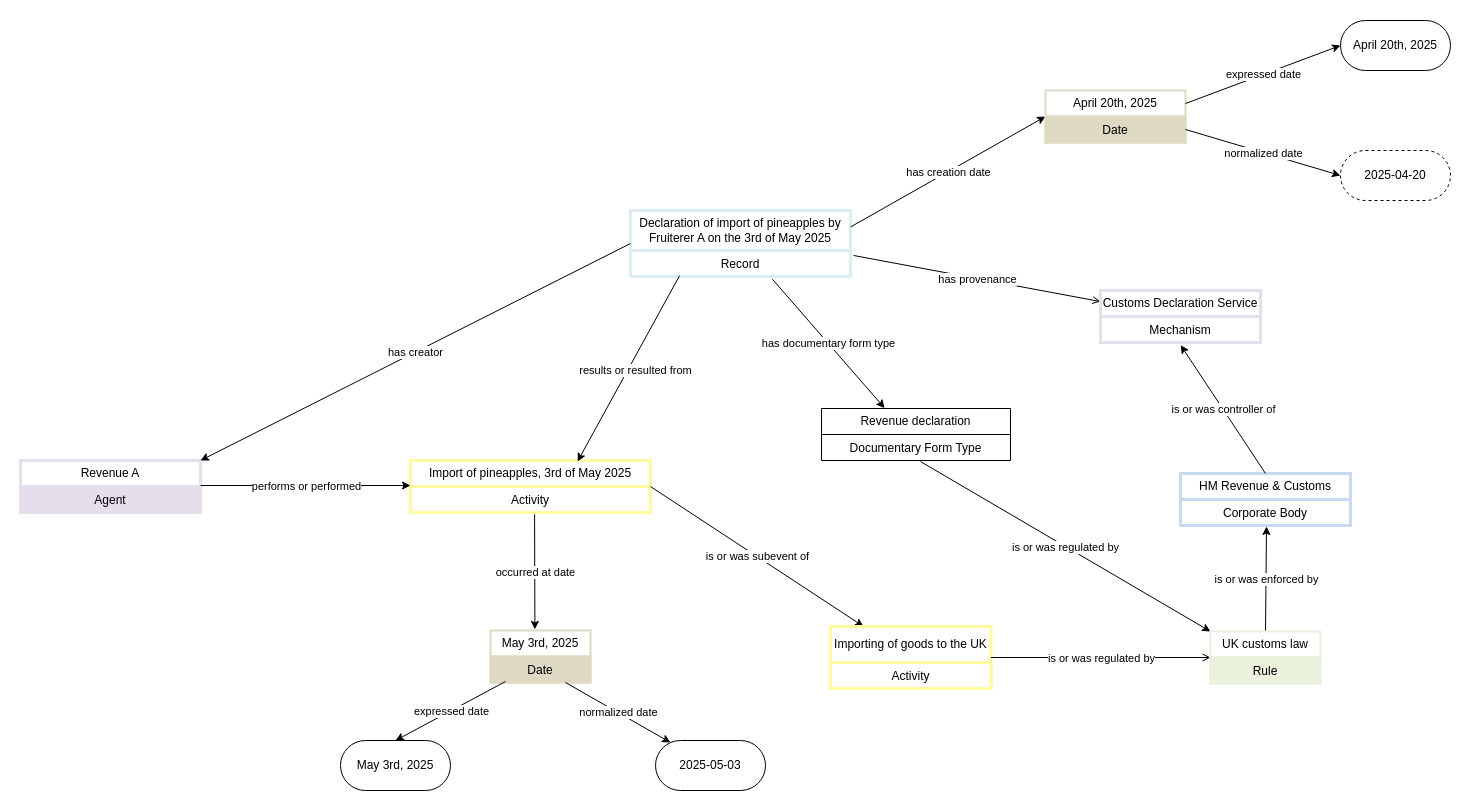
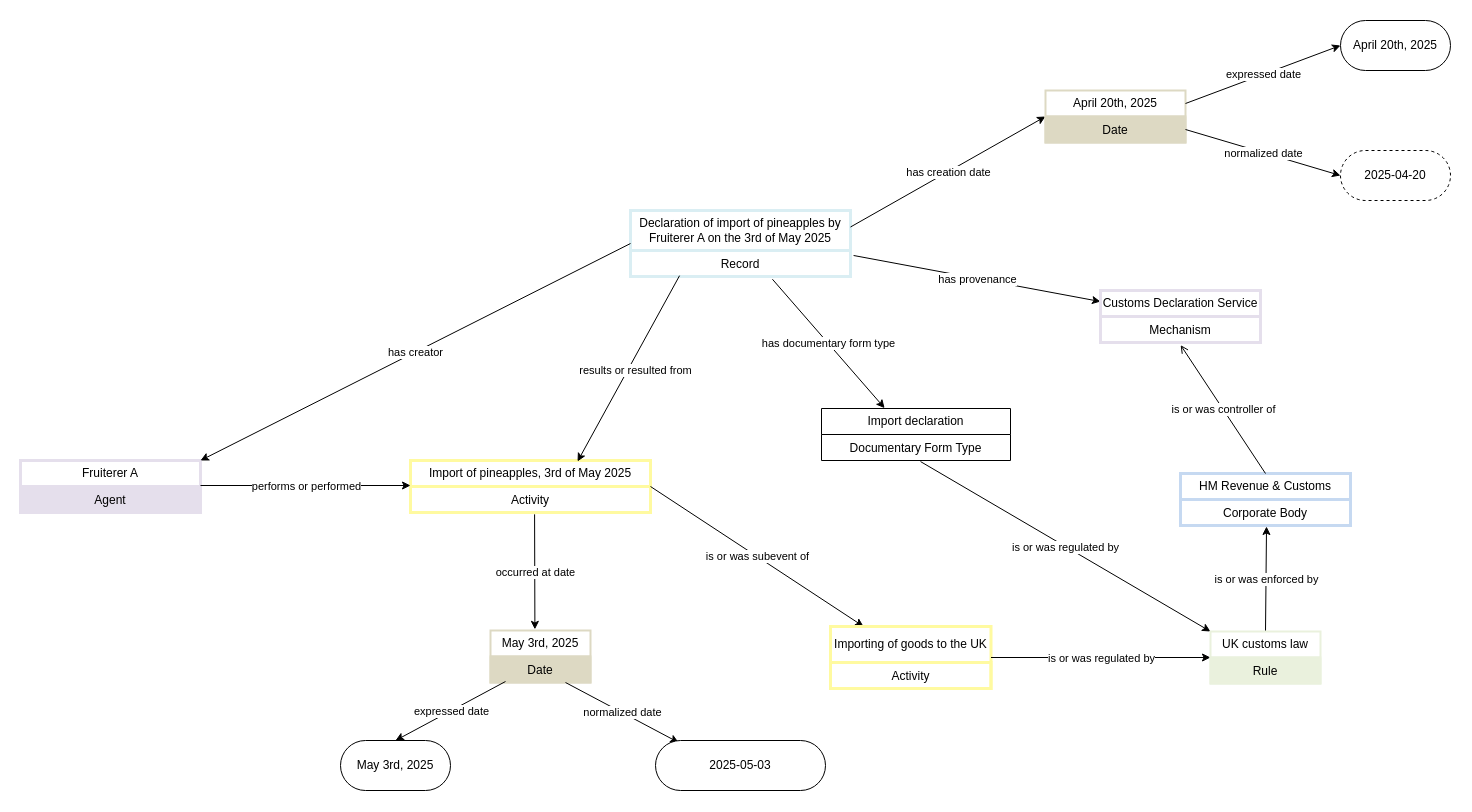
  <mxCell id="0" />
  <mxCell id="1" parent="0" />
  <mxCell id="2" value="Declaration of import of pineapples by Fruiterer A on the 3rd of May 2025" style="swimlane;fontStyle=0;childLayout=stackLayout;horizontal=1;startSize=40;strokeColor=#DAEEF3;strokeWidth=3;fillColor=none;horizontalStack=0;resizeParent=1;resizeParentMax=0;resizeLast=0;collapsible=1;marginBottom=0;whiteSpace=wrap;html=1;" parent="1" vertex="1"><mxGeometry x="630" y="210" width="220" height="66" as="geometry" /></mxCell>
  <mxCell id="3" value="Record" style="text;strokeColor=#DAEEF3;strokeWidth=3;fillColor=none;align=center;verticalAlign=top;spacingLeft=4;spacingRight=4;overflow=hidden;rotatable=0;points=[[0,0.5],[1,0.5]];portConstraint=eastwest;whiteSpace=wrap;html=1;" parent="2" vertex="1"><mxGeometry y="40" width="220" height="26" as="geometry" /></mxCell>
- <mxCell id="4" value="Revenue A" style="swimlane;fontStyle=0;childLayout=stackLayout;horizontal=1;startSize=26;strokeColor=light-dark(#e5dfec, #27374c);strokeWidth=3;fillColor=none;horizontalStack=0;resizeParent=1;resizeParentMax=0;resizeLast=0;collapsible=1;marginBottom=0;whiteSpace=wrap;html=1;" parent="1" vertex="1"><mxGeometry x="20" y="460" width="180" height="52" as="geometry" /></mxCell>
+ <mxCell id="4" value="Fruiterer A" style="swimlane;fontStyle=0;childLayout=stackLayout;horizontal=1;startSize=26;strokeColor=light-dark(#e5dfec, #27374c);strokeWidth=3;fillColor=none;horizontalStack=0;resizeParent=1;resizeParentMax=0;resizeLast=0;collapsible=1;marginBottom=0;whiteSpace=wrap;html=1;" parent="1" vertex="1"><mxGeometry x="20" y="460" width="180" height="52" as="geometry" /></mxCell>
  <mxCell id="5" value="Agent" style="text;strokeColor=#E5DFEC;strokeWidth=3;fillColor=light-dark(#E5DFEC,#EDEDED);align=center;verticalAlign=top;spacingLeft=4;spacingRight=4;overflow=hidden;rotatable=0;points=[[0,0.5],[1,0.5]];portConstraint=eastwest;whiteSpace=wrap;html=1;" parent="4" vertex="1"><mxGeometry y="26" width="180" height="26" as="geometry" /></mxCell>
  <mxCell id="6" value="" style="endArrow=classic;html=1;rounded=0;entryX=1;entryY=0;entryDx=0;entryDy=0;exitX=0;exitY=0.5;exitDx=0;exitDy=0;" parent="1" source="2" target="4" edge="1"><mxGeometry relative="1" as="geometry"><mxPoint x="610" y="320" as="sourcePoint" /><mxPoint x="180" y="381" as="targetPoint" /></mxGeometry></mxCell>
  <mxCell id="7" value="has creator" style="edgeLabel;resizable=0;html=1;;align=center;verticalAlign=middle;" parent="6" connectable="0" vertex="1"><mxGeometry relative="1" as="geometry" /></mxCell>
  <mxCell id="8" value="" style="endArrow=classic;html=1;rounded=0;exitX=1;exitY=0.25;exitDx=0;exitDy=0;entryX=0;entryY=0.5;entryDx=0;entryDy=0;" parent="1" source="2" target="10" edge="1"><mxGeometry relative="1" as="geometry"><mxPoint x="850" y="235.5" as="sourcePoint" /><mxPoint x="1000" y="235.5" as="targetPoint" /></mxGeometry></mxCell>
  <mxCell id="9" value="has creation date" style="edgeLabel;resizable=0;html=1;;align=center;verticalAlign=middle;" parent="8" connectable="0" vertex="1"><mxGeometry relative="1" as="geometry" /></mxCell>
  <mxCell id="10" value="April 20th, 2025" style="swimlane;fontStyle=0;childLayout=stackLayout;horizontal=1;startSize=26;strokeColor=#DDD9C3;strokeWidth=2;fillColor=none;horizontalStack=0;resizeParent=1;resizeParentMax=0;resizeLast=0;collapsible=1;marginBottom=0;whiteSpace=wrap;html=1;" parent="1" vertex="1"><mxGeometry x="1045" y="90" width="140" height="52" as="geometry" /></mxCell>
  <mxCell id="11" value="Date" style="text;strokeColor=#DDD9C3;strokeWidth=2;fillColor=#DDD9C3;align=center;verticalAlign=top;spacingLeft=4;spacingRight=4;overflow=hidden;rotatable=0;points=[[0,0.5],[1,0.5]];portConstraint=eastwest;whiteSpace=wrap;html=1;" parent="10" vertex="1"><mxGeometry y="26" width="140" height="26" as="geometry" /></mxCell>
  <mxCell id="12" value="" style="endArrow=classic;html=1;rounded=0;exitX=1;exitY=0.75;exitDx=0;exitDy=0;entryX=0;entryY=0.5;entryDx=0;entryDy=0;" parent="1" source="10" target="14" edge="1"><mxGeometry relative="1" as="geometry"><mxPoint x="1205" y="115.5" as="sourcePoint" /><mxPoint x="1365" y="116" as="targetPoint" /></mxGeometry></mxCell>
  <mxCell id="13" value="normalized date" style="edgeLabel;resizable=0;html=1;;align=center;verticalAlign=middle;" parent="12" connectable="0" vertex="1"><mxGeometry relative="1" as="geometry" /></mxCell>
  <mxCell id="14" value="2025-04-20" style="html=1;whiteSpace=wrap;rounded=1;arcSize=50;dashed=1;" parent="1" vertex="1"><mxGeometry x="1340" y="150" width="110" height="50" as="geometry" /></mxCell>
  <mxCell id="15" value="April 20th, 2025" style="html=1;whiteSpace=wrap;rounded=1;arcSize=50;" parent="1" vertex="1"><mxGeometry x="1340" width="110" height="50" as="geometry" y="20" /></mxCell>
  <mxCell id="16" value="" style="endArrow=classic;html=1;rounded=0;exitX=1;exitY=0.25;exitDx=0;exitDy=0;entryX=0;entryY=0.5;entryDx=0;entryDy=0;" parent="1" source="10" target="15" edge="1"><mxGeometry relative="1" as="geometry"><mxPoint x="1115.01" y="89.998" as="sourcePoint" /><mxPoint x="1115" y="31" as="targetPoint" /></mxGeometry></mxCell>
  <mxCell id="17" value="expressed date" style="edgeLabel;resizable=0;html=1;;align=center;verticalAlign=middle;" parent="16" connectable="0" vertex="1"><mxGeometry relative="1" as="geometry" /></mxCell>
  <mxCell id="18" value="Import of pineapples, 3rd of May 2025" style="swimlane;fontStyle=0;childLayout=stackLayout;horizontal=1;startSize=26;strokeColor=#FFFAA0;strokeWidth=3;fillColor=none;horizontalStack=0;resizeParent=1;resizeParentMax=0;resizeLast=0;collapsible=1;marginBottom=0;whiteSpace=wrap;html=1;" parent="1" vertex="1"><mxGeometry x="410" y="460" width="240" height="52" as="geometry" /></mxCell>
  <mxCell id="19" value="Activity" style="text;strokeColor=#FFFAA0;strokeWidth=3;fillColor=#FFFFFF;align=center;verticalAlign=top;spacingLeft=4;spacingRight=4;overflow=hidden;rotatable=0;points=[[0,0.5],[1,0.5]];portConstraint=eastwest;whiteSpace=wrap;html=1;" parent="18" vertex="1"><mxGeometry y="26" width="240" height="26" as="geometry" /></mxCell>
  <mxCell id="20" value="" style="endArrow=classic;html=1;rounded=0;exitX=0.223;exitY=0.968;exitDx=0;exitDy=0;exitPerimeter=0;entryX=0.696;entryY=0.019;entryDx=0;entryDy=0;entryPerimeter=0;" parent="1" source="3" target="18" edge="1"><mxGeometry relative="1" as="geometry"><mxPoint x="500" y="500" as="sourcePoint" /><mxPoint x="330" y="500" as="targetPoint" /></mxGeometry></mxCell>
  <mxCell id="21" value="results or resulted from" style="edgeLabel;resizable=0;html=1;;align=center;verticalAlign=middle;" parent="20" connectable="0" vertex="1"><mxGeometry relative="1" as="geometry"><mxPoint x="6" y="1" as="offset" /></mxGeometry></mxCell>
  <mxCell id="22" value="" style="endArrow=classic;html=1;rounded=0;" parent="1" edge="1"><mxGeometry relative="1" as="geometry"><mxPoint x="200" y="485" as="sourcePoint" /><mxPoint x="410" y="485" as="targetPoint" /></mxGeometry></mxCell>
  <mxCell id="23" value="performs or performed" style="edgeLabel;resizable=0;html=1;;align=center;verticalAlign=middle;" parent="22" connectable="0" vertex="1"><mxGeometry relative="1" as="geometry" /></mxCell>
- <mxCell id="24" value="" style="endArrow=open;html=1;rounded=0;exitX=1.014;exitY=0.192;exitDx=0;exitDy=0;exitPerimeter=0;" parent="1" source="3" target="26" edge="1"><mxGeometry relative="1" as="geometry"><mxPoint x="320" y="220" as="sourcePoint" /><mxPoint x="400" y="180" as="targetPoint" /></mxGeometry></mxCell>
+ <mxCell id="24" value="" style="endArrow=classic;html=1;rounded=0;exitX=1.014;exitY=0.192;exitDx=0;exitDy=0;exitPerimeter=0;" parent="1" source="3" target="26" edge="1"><mxGeometry relative="1" as="geometry"><mxPoint x="320" y="220" as="sourcePoint" /><mxPoint x="400" y="180" as="targetPoint" /></mxGeometry></mxCell>
  <mxCell id="25" value="has provenance" style="edgeLabel;resizable=0;html=1;;align=center;verticalAlign=middle;" parent="24" connectable="0" vertex="1"><mxGeometry relative="1" as="geometry" /></mxCell>
  <mxCell id="26" value="Customs Declaration Service" style="swimlane;fontStyle=0;childLayout=stackLayout;horizontal=1;startSize=26;strokeColor=#E5DFEC;strokeWidth=3;fillColor=none;horizontalStack=0;resizeParent=1;resizeParentMax=0;resizeLast=0;collapsible=1;marginBottom=0;whiteSpace=wrap;html=1;" parent="1" vertex="1"><mxGeometry x="1100" y="290" width="160" height="52" as="geometry" /></mxCell>
  <mxCell id="27" value="Mechanism" style="text;strokeColor=#E5DFEC;strokeWidth=3;fillColor=none;align=center;verticalAlign=top;spacingLeft=4;spacingRight=4;overflow=hidden;rotatable=0;points=[[0,0.5],[1,0.5]];portConstraint=eastwest;whiteSpace=wrap;html=1;" parent="26" vertex="1"><mxGeometry y="26" width="160" height="26" as="geometry" /></mxCell>
  <mxCell id="28" value="May 3rd, 2025" style="swimlane;fontStyle=0;childLayout=stackLayout;horizontal=1;startSize=26;strokeColor=#DDD9C3;strokeWidth=2;fillColor=none;horizontalStack=0;resizeParent=1;resizeParentMax=0;resizeLast=0;collapsible=1;marginBottom=0;whiteSpace=wrap;html=1;" parent="1" vertex="1"><mxGeometry x="490" y="630" width="100" height="52" as="geometry" /></mxCell>
  <mxCell id="29" value="Date" style="text;strokeColor=#DDD9C3;strokeWidth=2;fillColor=#DDD9C3;align=center;verticalAlign=top;spacingLeft=4;spacingRight=4;overflow=hidden;rotatable=0;points=[[0,0.5],[1,0.5]];portConstraint=eastwest;whiteSpace=wrap;html=1;" parent="28" vertex="1"><mxGeometry y="26" width="100" height="26" as="geometry" /></mxCell>
  <mxCell id="30" value="" style="endArrow=classic;html=1;rounded=0;exitX=0.517;exitY=1.071;exitDx=0;exitDy=0;entryX=0.444;entryY=-0.022;entryDx=0;entryDy=0;entryPerimeter=0;exitPerimeter=0;" parent="1" source="19" target="28" edge="1"><mxGeometry relative="1" as="geometry"><mxPoint x="550" y="570" as="sourcePoint" /><mxPoint x="710" y="570" as="targetPoint" /></mxGeometry></mxCell>
  <mxCell id="31" value="occurred at date" style="edgeLabel;resizable=0;html=1;;align=center;verticalAlign=middle;" parent="30" connectable="0" vertex="1"><mxGeometry relative="1" as="geometry" /></mxCell>
  <mxCell id="32" value="" style="endArrow=classic;html=1;rounded=0;exitX=0.75;exitY=1;exitDx=0;exitDy=0;entryX=0.136;entryY=0.04;entryDx=0;entryDy=0;entryPerimeter=0;" parent="1" source="28" target="34" edge="1"><mxGeometry relative="1" as="geometry"><mxPoint x="570" y="700" as="sourcePoint" /><mxPoint x="720" y="760" as="targetPoint" /></mxGeometry></mxCell>
  <mxCell id="33" value="normalized date" style="edgeLabel;resizable=0;html=1;;align=center;verticalAlign=middle;" parent="32" connectable="0" vertex="1"><mxGeometry relative="1" as="geometry" /></mxCell>
- <mxCell id="34" value="2025-05-03" style="html=1;whiteSpace=wrap;rounded=1;arcSize=50;" parent="1" vertex="1"><mxGeometry x="655" y="740" width="110" height="50" as="geometry" /></mxCell>
+ <mxCell id="34" value="2025-05-03" style="html=1;whiteSpace=wrap;rounded=1;arcSize=50;" parent="1" vertex="1"><mxGeometry x="655" y="740" width="170" height="50" as="geometry" /></mxCell>
  <mxCell id="35" value="" style="endArrow=classic;html=1;rounded=0;exitX=0.15;exitY=0.962;exitDx=0;exitDy=0;exitPerimeter=0;entryX=0.5;entryY=0;entryDx=0;entryDy=0;" parent="1" source="29" target="37" edge="1"><mxGeometry relative="1" as="geometry"><mxPoint x="500" y="690" as="sourcePoint" /><mxPoint x="420" y="750" as="targetPoint" /></mxGeometry></mxCell>
  <mxCell id="36" value="expressed date" style="edgeLabel;resizable=0;html=1;;align=center;verticalAlign=middle;" parent="35" connectable="0" vertex="1"><mxGeometry relative="1" as="geometry" /></mxCell>
  <mxCell id="37" value="May 3rd, 2025" style="html=1;whiteSpace=wrap;rounded=1;arcSize=50;" parent="1" vertex="1"><mxGeometry x="340" y="740" width="110" height="50" as="geometry" /></mxCell>
  <mxCell id="38" value="" style="endArrow=classic;html=1;rounded=0;exitX=1;exitY=0.5;exitDx=0;exitDy=0;" parent="1" source="18" target="40" edge="1"><mxGeometry relative="1" as="geometry"><mxPoint x="765" y="520" as="sourcePoint" /><mxPoint x="850" y="610" as="targetPoint" /></mxGeometry></mxCell>
  <mxCell id="39" value="is or was subevent of" style="edgeLabel;resizable=0;html=1;;align=center;verticalAlign=middle;" parent="38" connectable="0" vertex="1"><mxGeometry relative="1" as="geometry" /></mxCell>
  <mxCell id="40" value="Importing of goods to the UK" style="swimlane;fontStyle=0;childLayout=stackLayout;horizontal=1;startSize=36;strokeColor=#FFFAA0;strokeWidth=3;fillColor=none;horizontalStack=0;resizeParent=1;resizeParentMax=0;resizeLast=0;collapsible=1;marginBottom=0;whiteSpace=wrap;html=1;" parent="1" vertex="1"><mxGeometry x="830" y="626" width="160.5" height="62" as="geometry" /></mxCell>
  <mxCell id="41" value="Activity" style="text;strokeColor=#FFFAA0;strokeWidth=3;fillColor=none;align=center;verticalAlign=top;spacingLeft=4;spacingRight=4;overflow=hidden;rotatable=0;points=[[0,0.5],[1,0.5]];portConstraint=eastwest;whiteSpace=wrap;html=1;" parent="40" vertex="1"><mxGeometry y="36" width="160.5" height="26" as="geometry" /></mxCell>
- <mxCell id="42" value="Revenue declaration" style="swimlane;fontStyle=0;childLayout=stackLayout;horizontal=1;startSize=26;fillColor=none;horizontalStack=0;resizeParent=1;resizeParentMax=0;resizeLast=0;collapsible=1;marginBottom=0;whiteSpace=wrap;html=1;" parent="1" vertex="1"><mxGeometry x="821" y="408" width="189" height="52" as="geometry"><mxRectangle x="981" y="570" width="50" height="40" as="alternateBounds" /></mxGeometry></mxCell>
+ <mxCell id="42" value="Import declaration" style="swimlane;fontStyle=0;childLayout=stackLayout;horizontal=1;startSize=26;fillColor=none;horizontalStack=0;resizeParent=1;resizeParentMax=0;resizeLast=0;collapsible=1;marginBottom=0;whiteSpace=wrap;html=1;" parent="1" vertex="1"><mxGeometry x="821" y="408" width="189" height="52" as="geometry"><mxRectangle x="981" y="570" width="50" height="40" as="alternateBounds" /></mxGeometry></mxCell>
  <mxCell id="43" value="Documentary Form Type&lt;div&gt;&lt;br&gt;&lt;/div&gt;" style="text;strokeColor=none;fillColor=none;align=center;verticalAlign=top;spacingLeft=4;spacingRight=4;overflow=hidden;rotatable=0;points=[[0,0.5],[1,0.5]];portConstraint=eastwest;whiteSpace=wrap;html=1;" parent="42" vertex="1"><mxGeometry y="26" width="189" height="26" as="geometry" /></mxCell>
  <mxCell id="44" value="" style="endArrow=classic;html=1;rounded=0;exitX=0.645;exitY=1.104;exitDx=0;exitDy=0;exitPerimeter=0;entryX=0.334;entryY=-0.007;entryDx=0;entryDy=0;entryPerimeter=0;" parent="1" source="3" target="42" edge="1"><mxGeometry relative="1" as="geometry"><mxPoint x="570" y="420" as="sourcePoint" /><mxPoint x="800" y="420" as="targetPoint" /></mxGeometry></mxCell>
  <mxCell id="45" value="has documentary form type" style="edgeLabel;resizable=0;html=1;;align=center;verticalAlign=middle;" parent="44" connectable="0" vertex="1"><mxGeometry relative="1" as="geometry" /></mxCell>
  <mxCell id="46" value="HM Revenue &amp;amp; Customs" style="swimlane;fontStyle=0;childLayout=stackLayout;horizontal=1;startSize=26;strokeColor=#C6D9F1;strokeWidth=3;fillColor=none;horizontalStack=0;resizeParent=1;resizeParentMax=0;resizeLast=0;collapsible=1;marginBottom=0;whiteSpace=wrap;html=1;" parent="1" vertex="1"><mxGeometry x="1180" y="473" width="170" height="52" as="geometry" /></mxCell>
  <mxCell id="47" value="Corporate Body" style="text;strokeColor=#C6D9F1;strokeWidth=3;fillColor=none;align=center;verticalAlign=top;spacingLeft=4;spacingRight=4;overflow=hidden;rotatable=0;points=[[0,0.5],[1,0.5]];portConstraint=eastwest;whiteSpace=wrap;html=1;" parent="46" vertex="1"><mxGeometry y="26" width="170" height="26" as="geometry" /></mxCell>
  <mxCell id="48" value="" style="endArrow=classic;html=1;rounded=0;exitX=0.524;exitY=1.041;exitDx=0;exitDy=0;exitPerimeter=0;entryX=0;entryY=0;entryDx=0;entryDy=0;" parent="1" source="43" target="56" edge="1"><mxGeometry relative="1" as="geometry"><mxPoint x="940" y="490" as="sourcePoint" /><mxPoint x="1120" y="525.41" as="targetPoint" /></mxGeometry></mxCell>
  <mxCell id="49" value="is or was regulated by" style="edgeLabel;resizable=0;html=1;;align=center;verticalAlign=middle;" parent="48" connectable="0" vertex="1"><mxGeometry relative="1" as="geometry" /></mxCell>
- <mxCell id="50" value="" style="endArrow=open;html=1;rounded=0;exitX=1;exitY=0.5;exitDx=0;exitDy=0;entryX=0;entryY=0.5;entryDx=0;entryDy=0;" parent="1" source="40" target="56" edge="1"><mxGeometry relative="1" as="geometry"><mxPoint x="1167" y="728" as="sourcePoint" /><mxPoint x="910" y="660" as="targetPoint" /></mxGeometry></mxCell>
+ <mxCell id="50" value="" style="endArrow=classic;html=1;rounded=0;exitX=1;exitY=0.5;exitDx=0;exitDy=0;entryX=0;entryY=0.5;entryDx=0;entryDy=0;" parent="1" source="40" target="56" edge="1"><mxGeometry relative="1" as="geometry"><mxPoint x="1167" y="728" as="sourcePoint" /><mxPoint x="910" y="660" as="targetPoint" /></mxGeometry></mxCell>
  <mxCell id="51" value="is or was regulated by" style="edgeLabel;resizable=0;html=1;;align=center;verticalAlign=middle;" parent="50" connectable="0" vertex="1"><mxGeometry relative="1" as="geometry" /></mxCell>
- <mxCell id="52" value="" style="endArrow=classic;html=1;rounded=0;entryX=0.501;entryY=1.1;entryDx=0;entryDy=0;entryPerimeter=0;exitX=0.5;exitY=0;exitDx=0;exitDy=0;" parent="1" source="46" target="27" edge="1"><mxGeometry relative="1" as="geometry"><mxPoint x="1100" y="433.41" as="sourcePoint" /><mxPoint x="1280" y="433.41" as="targetPoint" /></mxGeometry></mxCell>
+ <mxCell id="52" value="" style="endArrow=open;html=1;rounded=0;entryX=0.501;entryY=1.1;entryDx=0;entryDy=0;entryPerimeter=0;exitX=0.5;exitY=0;exitDx=0;exitDy=0;" parent="1" source="46" target="27" edge="1"><mxGeometry relative="1" as="geometry"><mxPoint x="1100" y="433.41" as="sourcePoint" /><mxPoint x="1280" y="433.41" as="targetPoint" /></mxGeometry></mxCell>
  <mxCell id="53" value="is or was controller of" style="edgeLabel;resizable=0;html=1;;align=center;verticalAlign=middle;" parent="52" connectable="0" vertex="1"><mxGeometry relative="1" as="geometry" /></mxCell>
  <mxCell id="54" value="" style="endArrow=classic;html=1;rounded=0;exitX=0.5;exitY=0;exitDx=0;exitDy=0;entryX=0.506;entryY=1.038;entryDx=0;entryDy=0;entryPerimeter=0;" parent="1" source="56" target="47" edge="1"><mxGeometry relative="1" as="geometry"><mxPoint x="1265" y="610" as="sourcePoint" /><mxPoint x="1010" y="550" as="targetPoint" /></mxGeometry></mxCell>
  <mxCell id="55" value="is or was enforced by" style="edgeLabel;resizable=0;html=1;;align=center;verticalAlign=middle;" parent="54" connectable="0" vertex="1"><mxGeometry relative="1" as="geometry" /></mxCell>
  <mxCell id="56" value="UK customs law" style="swimlane;fontStyle=0;childLayout=stackLayout;horizontal=1;startSize=26;strokeColor=#EAF1DD;strokeWidth=2;fillColor=none;horizontalStack=0;resizeParent=1;resizeParentMax=0;resizeLast=0;collapsible=1;marginBottom=0;whiteSpace=wrap;html=1;" parent="1" vertex="1"><mxGeometry x="1210" y="631" width="110" height="52" as="geometry" /></mxCell>
  <mxCell id="57" value="Rule&lt;div&gt;&lt;br&gt;&lt;/div&gt;" style="text;strokeColor=#EAF1DD;strokeWidth=2;fillColor=#EAF1DD;align=center;verticalAlign=top;spacingLeft=4;spacingRight=4;overflow=hidden;rotatable=0;points=[[0,0.5],[1,0.5]];portConstraint=eastwest;whiteSpace=wrap;html=1;" parent="56" vertex="1"><mxGeometry y="26" width="110" height="26" as="geometry" /></mxCell>
